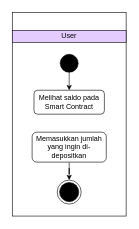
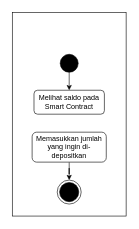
  <mxCell id="0" />
  <mxCell id="1" parent="0" />
  <mxCell id="2" value="" style="rounded=0;whiteSpace=wrap;html=1;" parent="1" vertex="1"><mxGeometry x="20" y="20" width="190" height="340" as="geometry" /></mxCell>
  <mxCell id="3" style="edgeStyle=orthogonalEdgeStyle;rounded=0;orthogonalLoop=1;jettySize=auto;html=1;" parent="1" source="4" target="5" edge="1"><mxGeometry relative="1" as="geometry" /></mxCell>
  <mxCell id="4" value="" style="ellipse;whiteSpace=wrap;html=1;aspect=fixed;fillColor=#000000;" parent="1" vertex="1"><mxGeometry x="99.99" y="90" width="30" height="30" as="geometry" /></mxCell>
  <mxCell id="5" value="Melihat saldo pada Smart Contract" style="rounded=1;whiteSpace=wrap;html=1;fillColor=#FFFFFF;" parent="1" vertex="1"><mxGeometry x="56.24" y="150" width="117.5" height="40" as="geometry" /></mxCell>
- <mxCell id="6" value="User" style="rounded=0;whiteSpace=wrap;html=1;fillColor=#E5CCFF;" parent="1" vertex="1"><mxGeometry x="20" y="50" width="190" height="20" as="geometry" /></mxCell>
  <mxCell id="7" value="" style="group" parent="1" vertex="1" connectable="0"><mxGeometry x="94.99" y="300" width="40" height="40" as="geometry" /></mxCell>
  <mxCell id="8" value="" style="ellipse;whiteSpace=wrap;html=1;aspect=fixed;fillColor=#000000;" parent="7" vertex="1"><mxGeometry x="4" y="4" width="32" height="32" as="geometry" /></mxCell>
  <mxCell id="9" value="" style="ellipse;whiteSpace=wrap;html=1;aspect=fixed;fillColor=none;" parent="7" vertex="1"><mxGeometry width="40" height="40" as="geometry" /></mxCell>
  <mxCell id="10" style="edgeStyle=orthogonalEdgeStyle;rounded=0;orthogonalLoop=1;jettySize=auto;html=1;entryX=0.5;entryY=0;entryDx=0;entryDy=0;" edge="1" parent="1" source="11" target="9"><mxGeometry relative="1" as="geometry" /></mxCell>
  <mxCell id="11" value="Memasukkan jumlah yang ingin di-depositkan" style="rounded=1;whiteSpace=wrap;html=1;fillColor=#FFFFFF;" vertex="1" parent="1"><mxGeometry x="53.12" y="220" width="123.75" height="50" as="geometry" /></mxCell>
